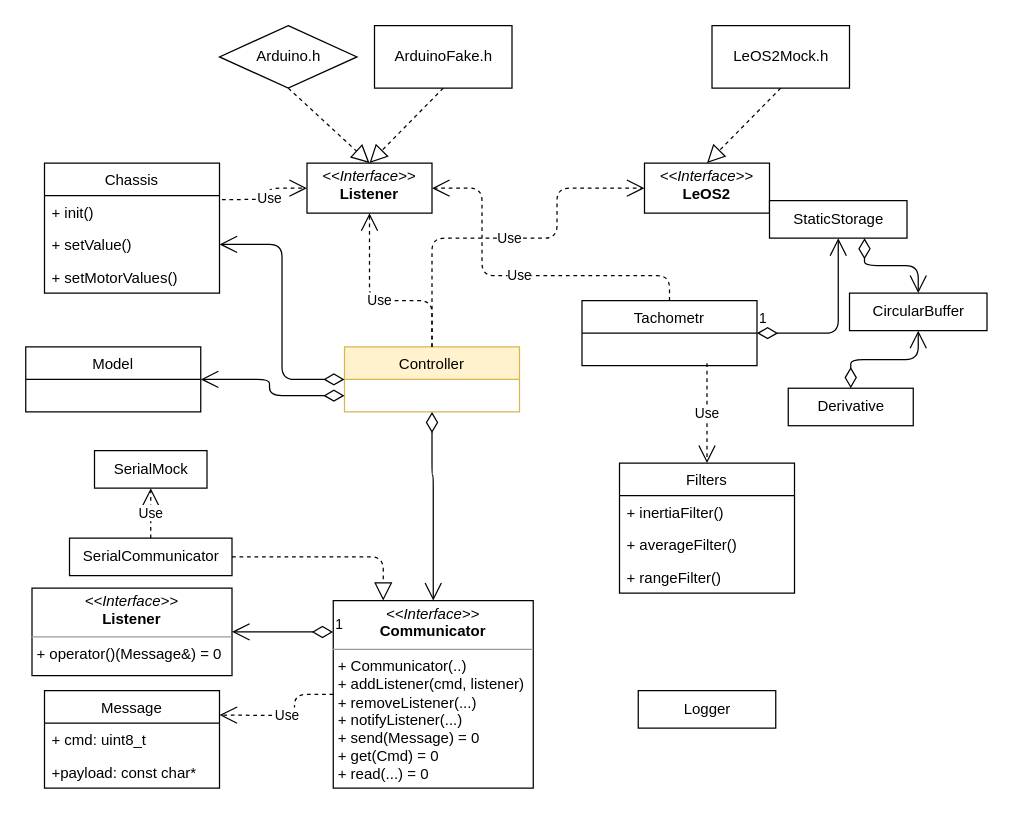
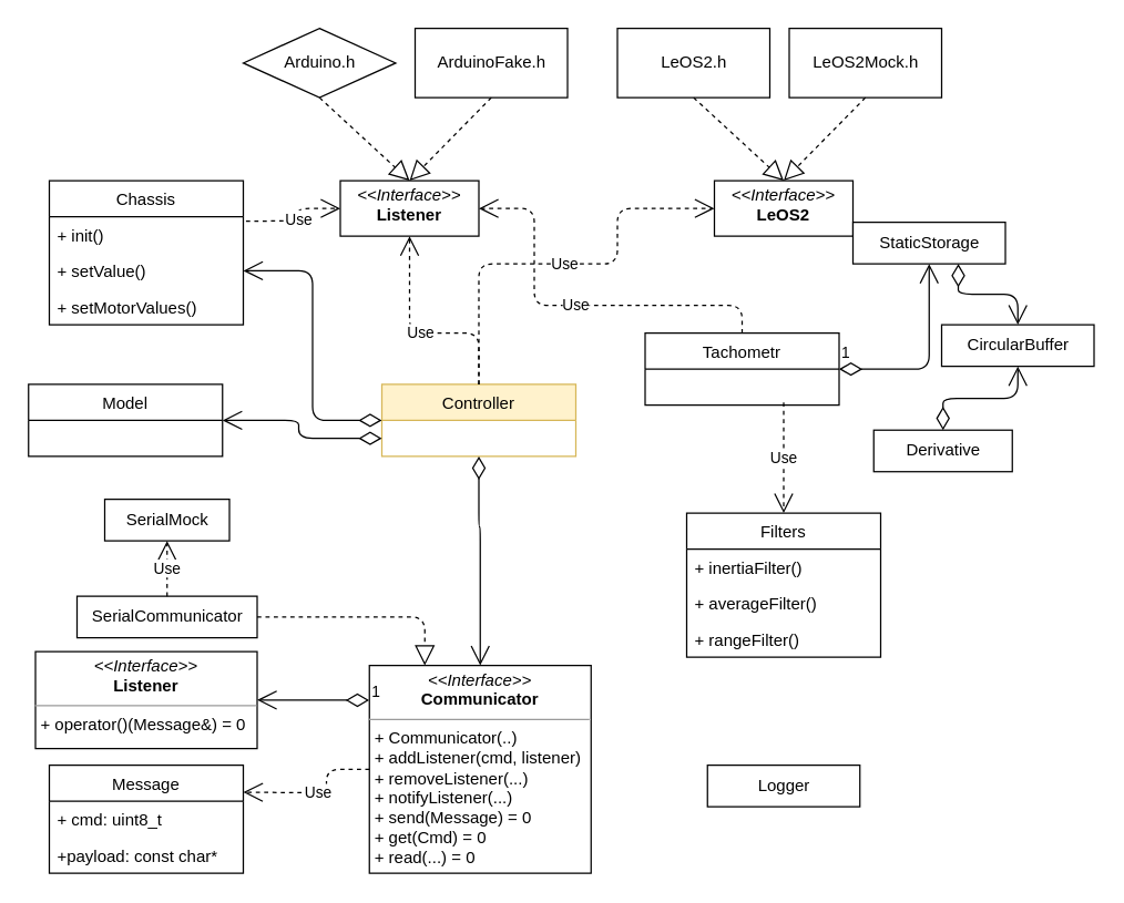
  <mxCell id="0" />
  <mxCell id="1" parent="0" />
  <mxCell id="2" value="&lt;p style=&quot;margin: 0px ; margin-top: 4px ; text-align: center&quot;&gt;&lt;i&gt;&amp;lt;&amp;lt;Interface&amp;gt;&amp;gt;&lt;/i&gt;&lt;br&gt;&lt;b&gt;Listener&lt;/b&gt;&lt;/p&gt;&lt;p style=&quot;margin: 0px ; margin-left: 4px&quot;&gt;&lt;br&gt;&lt;/p&gt;" style="verticalAlign=top;align=left;overflow=fill;fontSize=12;fontFamily=Helvetica;html=1;" vertex="1" parent="1"><mxGeometry x="245" y="130" width="100" height="40" as="geometry" /></mxCell>
  <mxCell id="3" value="Arduino.h" style="rhombus;html=1;" vertex="1" parent="1"><mxGeometry x="175" y="20" width="110" height="50" as="geometry" /></mxCell>
  <mxCell id="4" value="ArduinoFake.h" style="html=1;" vertex="1" parent="1"><mxGeometry x="299" y="20" width="110" height="50" as="geometry" /></mxCell>
  <mxCell id="5" value="" style="endArrow=block;dashed=1;endFill=0;endSize=12;html=1;entryX=0.5;entryY=0;entryDx=0;entryDy=0;exitX=0.5;exitY=1;exitDx=0;exitDy=0;" edge="1" parent="1" source="3" target="2"><mxGeometry width="160" relative="1" as="geometry"><mxPoint x="35" y="80" as="sourcePoint" /><mxPoint x="195" y="80" as="targetPoint" /></mxGeometry></mxCell>
  <mxCell id="6" value="" style="endArrow=block;dashed=1;endFill=0;endSize=12;html=1;entryX=0.5;entryY=0;entryDx=0;entryDy=0;exitX=0.5;exitY=1;exitDx=0;exitDy=0;" edge="1" parent="1" source="4" target="2"><mxGeometry width="160" relative="1" as="geometry"><mxPoint x="215" y="230" as="sourcePoint" /><mxPoint x="375" y="230" as="targetPoint" /></mxGeometry></mxCell>
  <mxCell id="7" value="&lt;p style=&quot;margin: 0px ; margin-top: 4px ; text-align: center&quot;&gt;&lt;i&gt;&amp;lt;&amp;lt;Interface&amp;gt;&amp;gt;&lt;/i&gt;&lt;br&gt;&lt;b&gt;LeOS2&lt;/b&gt;&lt;/p&gt;&lt;p style=&quot;margin: 0px ; margin-left: 4px&quot;&gt;&lt;br&gt;&lt;/p&gt;" style="verticalAlign=top;align=left;overflow=fill;fontSize=12;fontFamily=Helvetica;html=1;" vertex="1" parent="1"><mxGeometry x="515" y="130" width="100" height="40" as="geometry" /></mxCell>
+ <mxCell id="8" value="LeOS2.h" style="html=1;" vertex="1" parent="1"><mxGeometry x="445" y="20" width="110" height="50" as="geometry" /></mxCell>
  <mxCell id="9" value="LeOS2Mock.h" style="html=1;" vertex="1" parent="1"><mxGeometry x="569" y="20" width="110" height="50" as="geometry" /></mxCell>
+ <mxCell id="10" value="" style="endArrow=block;dashed=1;endFill=0;endSize=12;html=1;entryX=0.5;entryY=0;entryDx=0;entryDy=0;exitX=0.5;exitY=1;exitDx=0;exitDy=0;" edge="1" parent="1" source="8" target="7"><mxGeometry width="160" relative="1" as="geometry"><mxPoint x="305" y="80" as="sourcePoint" /><mxPoint x="465" y="80" as="targetPoint" /></mxGeometry></mxCell>
  <mxCell id="11" value="" style="endArrow=block;dashed=1;endFill=0;endSize=12;html=1;entryX=0.5;entryY=0;entryDx=0;entryDy=0;exitX=0.5;exitY=1;exitDx=0;exitDy=0;" edge="1" parent="1" source="9" target="7"><mxGeometry width="160" relative="1" as="geometry"><mxPoint x="485" y="230" as="sourcePoint" /><mxPoint x="645" y="230" as="targetPoint" /></mxGeometry></mxCell>
  <mxCell id="12" value="Controller" style="swimlane;fontStyle=0;childLayout=stackLayout;horizontal=1;startSize=26;fillColor=#fff2cc;horizontalStack=0;resizeParent=1;resizeParentMax=0;resizeLast=0;collapsible=1;marginBottom=0;strokeColor=#d6b656;" vertex="1" parent="1"><mxGeometry x="275" y="277" width="140" height="52" as="geometry" /></mxCell>
  <mxCell id="13" value="&lt;p style=&quot;margin: 0px ; margin-top: 4px ; text-align: center&quot;&gt;&lt;i&gt;&amp;lt;&amp;lt;Interface&amp;gt;&amp;gt;&lt;/i&gt;&lt;br&gt;&lt;b&gt;Communicator&lt;/b&gt;&lt;/p&gt;&lt;hr size=&quot;1&quot;&gt;&lt;p style=&quot;margin: 0px ; margin-left: 4px&quot;&gt;&lt;/p&gt;&lt;p style=&quot;margin: 0px ; margin-left: 4px&quot;&gt;+ Communicator(..)&lt;br&gt;+ addListener(cmd, listener)&lt;/p&gt;&lt;p style=&quot;margin: 0px ; margin-left: 4px&quot;&gt;+ removeListener(...)&lt;/p&gt;&lt;p style=&quot;margin: 0px ; margin-left: 4px&quot;&gt;+ notifyListener(...)&lt;/p&gt;&lt;p style=&quot;margin: 0px ; margin-left: 4px&quot;&gt;+ send(Message) = 0&lt;/p&gt;&lt;p style=&quot;margin: 0px ; margin-left: 4px&quot;&gt;+ get(Cmd) = 0&lt;/p&gt;&lt;p style=&quot;margin: 0px ; margin-left: 4px&quot;&gt;+ read(...) = 0&lt;/p&gt;" style="verticalAlign=top;align=left;overflow=fill;fontSize=12;fontFamily=Helvetica;html=1;" vertex="1" parent="1"><mxGeometry x="266" y="480" width="160" height="150" as="geometry" /></mxCell>
  <mxCell id="14" value="SerialCommunicator" style="html=1;" vertex="1" parent="1"><mxGeometry x="55" y="430" width="130" height="30" as="geometry" /></mxCell>
  <mxCell id="15" value="" style="endArrow=block;dashed=1;endFill=0;endSize=12;html=1;entryX=0.25;entryY=0;entryDx=0;entryDy=0;exitX=1;exitY=0.5;exitDx=0;exitDy=0;" edge="1" parent="1" source="14" target="13"><mxGeometry width="160" relative="1" as="geometry"><mxPoint x="485" y="400" as="sourcePoint" /><mxPoint x="426" y="460" as="targetPoint" /><Array as="points"><mxPoint x="306" y="445" /></Array></mxGeometry></mxCell>
  <mxCell id="16" value="SerialMock" style="html=1;" vertex="1" parent="1"><mxGeometry x="75" y="360" width="90" height="30" as="geometry" /></mxCell>
  <mxCell id="17" value="Use" style="endArrow=open;endSize=12;dashed=1;html=1;exitX=0.5;exitY=0;exitDx=0;exitDy=0;entryX=0.5;entryY=1;entryDx=0;entryDy=0;" edge="1" parent="1" source="14" target="16"><mxGeometry width="160" relative="1" as="geometry"><mxPoint x="275" y="415" as="sourcePoint" /><mxPoint x="175" y="415" as="targetPoint" /></mxGeometry></mxCell>
  <mxCell id="18" value="&lt;p style=&quot;margin: 0px ; margin-top: 4px ; text-align: center&quot;&gt;&lt;i&gt;&amp;lt;&amp;lt;Interface&amp;gt;&amp;gt;&lt;/i&gt;&lt;br&gt;&lt;b&gt;Listener&lt;/b&gt;&lt;/p&gt;&lt;hr size=&quot;1&quot;&gt;&lt;p style=&quot;margin: 0px ; margin-left: 4px&quot;&gt;+ operator()(Message&amp;amp;) = 0&lt;/p&gt;" style="verticalAlign=top;align=left;overflow=fill;fontSize=12;fontFamily=Helvetica;html=1;" vertex="1" parent="1"><mxGeometry x="25" y="470" width="160" height="70" as="geometry" /></mxCell>
  <mxCell id="19" value="1" style="endArrow=open;html=1;endSize=12;startArrow=diamondThin;startSize=14;startFill=0;edgeStyle=orthogonalEdgeStyle;align=left;verticalAlign=bottom;entryX=1;entryY=0.5;entryDx=0;entryDy=0;exitX=-0.001;exitY=0.167;exitDx=0;exitDy=0;exitPerimeter=0;" edge="1" parent="1" source="13" target="18"><mxGeometry x="-1" y="3" relative="1" as="geometry"><mxPoint x="455" y="505" as="sourcePoint" /><mxPoint x="496" y="503" as="targetPoint" /><Array as="points"><mxPoint x="221" y="505" /><mxPoint x="221" y="505" /></Array></mxGeometry></mxCell>
  <mxCell id="20" value="Use" style="endArrow=open;endSize=12;dashed=1;html=1;exitX=0;exitY=0.5;exitDx=0;exitDy=0;entryX=1;entryY=0.25;entryDx=0;entryDy=0;" edge="1" parent="1" source="13" target="45"><mxGeometry width="160" relative="1" as="geometry"><mxPoint x="426" y="590" as="sourcePoint" /><mxPoint x="586" y="590" as="targetPoint" /><Array as="points"><mxPoint x="235" y="555" /><mxPoint x="235" y="572" /></Array></mxGeometry></mxCell>
  <mxCell id="21" value="Logger" style="html=1;" vertex="1" parent="1"><mxGeometry x="510" y="552" width="110" height="30" as="geometry" /></mxCell>
  <mxCell id="22" value="CircularBuffer" style="html=1;" vertex="1" parent="1"><mxGeometry x="679" y="234" width="110" height="30" as="geometry" /></mxCell>
  <mxCell id="23" value="1" style="endArrow=open;html=1;endSize=12;startArrow=diamondThin;startSize=14;startFill=0;edgeStyle=orthogonalEdgeStyle;align=left;verticalAlign=bottom;exitX=1;exitY=0.5;exitDx=0;exitDy=0;entryX=0.5;entryY=1;entryDx=0;entryDy=0;" edge="1" parent="1" source="36" target="48"><mxGeometry x="-1" y="3" relative="1" as="geometry"><mxPoint x="805" y="300" as="sourcePoint" /><mxPoint x="625" y="200" as="targetPoint" /></mxGeometry></mxCell>
  <mxCell id="24" value="Derivative" style="html=1;" vertex="1" parent="1"><mxGeometry x="630" y="310.08" width="100" height="30" as="geometry" /></mxCell>
  <mxCell id="25" value="" style="endArrow=open;html=1;endSize=12;startArrow=diamondThin;startSize=14;startFill=0;edgeStyle=orthogonalEdgeStyle;align=left;verticalAlign=bottom;exitX=0.5;exitY=0;exitDx=0;exitDy=0;entryX=0.5;entryY=1;entryDx=0;entryDy=0;" edge="1" parent="1" source="24" target="22"><mxGeometry x="-1" y="3" relative="1" as="geometry"><mxPoint x="625" y="294.08" as="sourcePoint" /><mxPoint x="690" y="231.08" as="targetPoint" /></mxGeometry></mxCell>
  <mxCell id="26" value="Chassis" style="swimlane;fontStyle=0;childLayout=stackLayout;horizontal=1;startSize=26;fillColor=none;horizontalStack=0;resizeParent=1;resizeParentMax=0;resizeLast=0;collapsible=1;marginBottom=0;" vertex="1" parent="1"><mxGeometry x="35" y="130" width="140" height="104" as="geometry" /></mxCell>
  <mxCell id="27" value="+ init()" style="text;strokeColor=none;fillColor=none;align=left;verticalAlign=top;spacingLeft=4;spacingRight=4;overflow=hidden;rotatable=0;points=[[0,0.5],[1,0.5]];portConstraint=eastwest;" vertex="1" parent="26"><mxGeometry y="26" width="140" height="26" as="geometry" /></mxCell>
  <mxCell id="28" value="+ setValue()" style="text;strokeColor=none;fillColor=none;align=left;verticalAlign=top;spacingLeft=4;spacingRight=4;overflow=hidden;rotatable=0;points=[[0,0.5],[1,0.5]];portConstraint=eastwest;" vertex="1" parent="26"><mxGeometry y="52" width="140" height="26" as="geometry" /></mxCell>
  <mxCell id="29" value="+ setMotorValues()" style="text;strokeColor=none;fillColor=none;align=left;verticalAlign=top;spacingLeft=4;spacingRight=4;overflow=hidden;rotatable=0;points=[[0,0.5],[1,0.5]];portConstraint=eastwest;" vertex="1" parent="26"><mxGeometry y="78" width="140" height="26" as="geometry" /></mxCell>
  <mxCell id="30" value="" style="endArrow=open;html=1;endSize=12;startArrow=diamondThin;startSize=14;startFill=0;edgeStyle=orthogonalEdgeStyle;align=left;verticalAlign=bottom;exitX=0;exitY=0.5;exitDx=0;exitDy=0;entryX=1;entryY=0.5;entryDx=0;entryDy=0;" edge="1" parent="1" source="12" target="28"><mxGeometry x="-1" y="3" relative="1" as="geometry"><mxPoint x="225" y="190" as="sourcePoint" /><mxPoint x="385" y="190" as="targetPoint" /></mxGeometry></mxCell>
  <mxCell id="31" value="" style="endArrow=open;html=1;endSize=12;startArrow=diamondThin;startSize=14;startFill=0;edgeStyle=orthogonalEdgeStyle;align=left;verticalAlign=bottom;exitX=0;exitY=0.75;exitDx=0;exitDy=0;entryX=1;entryY=0.5;entryDx=0;entryDy=0;" edge="1" parent="1" source="12" target="35"><mxGeometry x="-1" y="3" relative="1" as="geometry"><mxPoint x="285" y="313" as="sourcePoint" /><mxPoint x="185" y="205" as="targetPoint" /><Array as="points"><mxPoint x="215" y="316" /><mxPoint x="215" y="303" /></Array></mxGeometry></mxCell>
  <mxCell id="32" value="Use" style="endArrow=open;endSize=12;dashed=1;html=1;exitX=0.5;exitY=0;exitDx=0;exitDy=0;entryX=0.5;entryY=1;entryDx=0;entryDy=0;" edge="1" parent="1" source="12" target="2"><mxGeometry width="160" relative="1" as="geometry"><mxPoint x="355" y="340" as="sourcePoint" /><mxPoint x="515" y="340" as="targetPoint" /><Array as="points"><mxPoint x="345" y="240" /><mxPoint x="295" y="240" /></Array></mxGeometry></mxCell>
  <mxCell id="33" value="Use" style="endArrow=open;endSize=12;dashed=1;html=1;exitX=0.5;exitY=0;exitDx=0;exitDy=0;entryX=0;entryY=0.5;entryDx=0;entryDy=0;" edge="1" parent="1" source="12" target="7"><mxGeometry width="160" relative="1" as="geometry"><mxPoint x="355" y="287" as="sourcePoint" /><mxPoint x="305" y="180" as="targetPoint" /><Array as="points"><mxPoint x="345" y="190" /><mxPoint x="445" y="190" /><mxPoint x="445" y="150" /></Array></mxGeometry></mxCell>
  <mxCell id="34" style="edgeStyle=orthogonalEdgeStyle;rounded=0;orthogonalLoop=1;jettySize=auto;html=1;exitX=0.5;exitY=1;exitDx=0;exitDy=0;" edge="1" parent="1" source="24" target="24"><mxGeometry relative="1" as="geometry" /></mxCell>
  <mxCell id="35" value="Model" style="swimlane;fontStyle=0;childLayout=stackLayout;horizontal=1;startSize=26;fillColor=none;horizontalStack=0;resizeParent=1;resizeParentMax=0;resizeLast=0;collapsible=1;marginBottom=0;" vertex="1" parent="1"><mxGeometry x="20" y="277" width="140" height="52" as="geometry" /></mxCell>
  <mxCell id="36" value="Tachometr" style="swimlane;fontStyle=0;childLayout=stackLayout;horizontal=1;startSize=26;fillColor=none;horizontalStack=0;resizeParent=1;resizeParentMax=0;resizeLast=0;collapsible=1;marginBottom=0;" vertex="1" parent="1"><mxGeometry x="465" y="240" width="140" height="52" as="geometry" /></mxCell>
  <mxCell id="37" value="Use" style="endArrow=open;endSize=12;dashed=1;html=1;exitX=1.014;exitY=0.122;exitDx=0;exitDy=0;entryX=0;entryY=0.5;entryDx=0;entryDy=0;exitPerimeter=0;" edge="1" parent="1" source="27" target="2"><mxGeometry width="160" relative="1" as="geometry"><mxPoint x="355" y="287" as="sourcePoint" /><mxPoint x="305" y="180" as="targetPoint" /><Array as="points"><mxPoint x="215" y="159" /><mxPoint x="215" y="150" /></Array></mxGeometry></mxCell>
  <mxCell id="38" value="Use" style="endArrow=open;endSize=12;dashed=1;html=1;exitX=0.5;exitY=0;exitDx=0;exitDy=0;entryX=1;entryY=0.5;entryDx=0;entryDy=0;" edge="1" parent="1" source="36" target="2"><mxGeometry width="160" relative="1" as="geometry"><mxPoint x="365" y="297" as="sourcePoint" /><mxPoint x="315" y="190" as="targetPoint" /><Array as="points"><mxPoint x="535" y="220" /><mxPoint x="385" y="220" /><mxPoint x="385" y="150" /></Array></mxGeometry></mxCell>
  <mxCell id="39" value="Use" style="endArrow=open;endSize=12;dashed=1;html=1;entryX=0.5;entryY=0;entryDx=0;entryDy=0;" edge="1" parent="1" target="40"><mxGeometry width="160" relative="1" as="geometry"><mxPoint x="565" y="290" as="sourcePoint" /><mxPoint x="325" y="200" as="targetPoint" /><Array as="points" /></mxGeometry></mxCell>
  <mxCell id="40" value="Filters" style="swimlane;fontStyle=0;childLayout=stackLayout;horizontal=1;startSize=26;fillColor=none;horizontalStack=0;resizeParent=1;resizeParentMax=0;resizeLast=0;collapsible=1;marginBottom=0;" vertex="1" parent="1"><mxGeometry x="495" y="370" width="140" height="104" as="geometry" /></mxCell>
  <mxCell id="41" value="+ inertiaFilter()" style="text;strokeColor=none;fillColor=none;align=left;verticalAlign=top;spacingLeft=4;spacingRight=4;overflow=hidden;rotatable=0;points=[[0,0.5],[1,0.5]];portConstraint=eastwest;" vertex="1" parent="40"><mxGeometry y="26" width="140" height="26" as="geometry" /></mxCell>
  <mxCell id="42" value="+ averageFilter()" style="text;strokeColor=none;fillColor=none;align=left;verticalAlign=top;spacingLeft=4;spacingRight=4;overflow=hidden;rotatable=0;points=[[0,0.5],[1,0.5]];portConstraint=eastwest;" vertex="1" parent="40"><mxGeometry y="52" width="140" height="26" as="geometry" /></mxCell>
  <mxCell id="43" value="+ rangeFilter()" style="text;strokeColor=none;fillColor=none;align=left;verticalAlign=top;spacingLeft=4;spacingRight=4;overflow=hidden;rotatable=0;points=[[0,0.5],[1,0.5]];portConstraint=eastwest;" vertex="1" parent="40"><mxGeometry y="78" width="140" height="26" as="geometry" /></mxCell>
  <mxCell id="44" value="" style="endArrow=open;html=1;endSize=12;startArrow=diamondThin;startSize=14;startFill=0;edgeStyle=orthogonalEdgeStyle;align=left;verticalAlign=bottom;exitX=0.5;exitY=1;exitDx=0;exitDy=0;entryX=0.5;entryY=0;entryDx=0;entryDy=0;" edge="1" parent="1" source="12" target="13"><mxGeometry x="-1" y="3" relative="1" as="geometry"><mxPoint x="425" y="339" as="sourcePoint" /><mxPoint x="545" y="302" as="targetPoint" /><Array as="points"><mxPoint x="345" y="380" /><mxPoint x="346" y="380" /></Array></mxGeometry></mxCell>
  <mxCell id="45" value="Message" style="swimlane;fontStyle=0;childLayout=stackLayout;horizontal=1;startSize=26;fillColor=none;horizontalStack=0;resizeParent=1;resizeParentMax=0;resizeLast=0;collapsible=1;marginBottom=0;" vertex="1" parent="1"><mxGeometry x="35" y="552" width="140" height="78" as="geometry" /></mxCell>
  <mxCell id="46" value="+ cmd: uint8_t" style="text;strokeColor=none;fillColor=none;align=left;verticalAlign=top;spacingLeft=4;spacingRight=4;overflow=hidden;rotatable=0;points=[[0,0.5],[1,0.5]];portConstraint=eastwest;" vertex="1" parent="45"><mxGeometry y="26" width="140" height="26" as="geometry" /></mxCell>
  <mxCell id="47" value="+payload: const char*" style="text;strokeColor=none;fillColor=none;align=left;verticalAlign=top;spacingLeft=4;spacingRight=4;overflow=hidden;rotatable=0;points=[[0,0.5],[1,0.5]];portConstraint=eastwest;" vertex="1" parent="45"><mxGeometry y="52" width="140" height="26" as="geometry" /></mxCell>
  <mxCell id="48" value="StaticStorage" style="html=1;" vertex="1" parent="1"><mxGeometry x="615" y="160" width="110" height="30" as="geometry" /></mxCell>
  <mxCell id="49" value="" style="endArrow=open;html=1;endSize=12;startArrow=diamondThin;startSize=14;startFill=0;edgeStyle=orthogonalEdgeStyle;align=left;verticalAlign=bottom;exitX=0.691;exitY=1;exitDx=0;exitDy=0;entryX=0.5;entryY=0;entryDx=0;entryDy=0;exitPerimeter=0;" edge="1" parent="1" source="48" target="22"><mxGeometry x="-1" y="3" relative="1" as="geometry"><mxPoint x="615" y="276" as="sourcePoint" /><mxPoint x="680" y="200" as="targetPoint" /></mxGeometry></mxCell>
